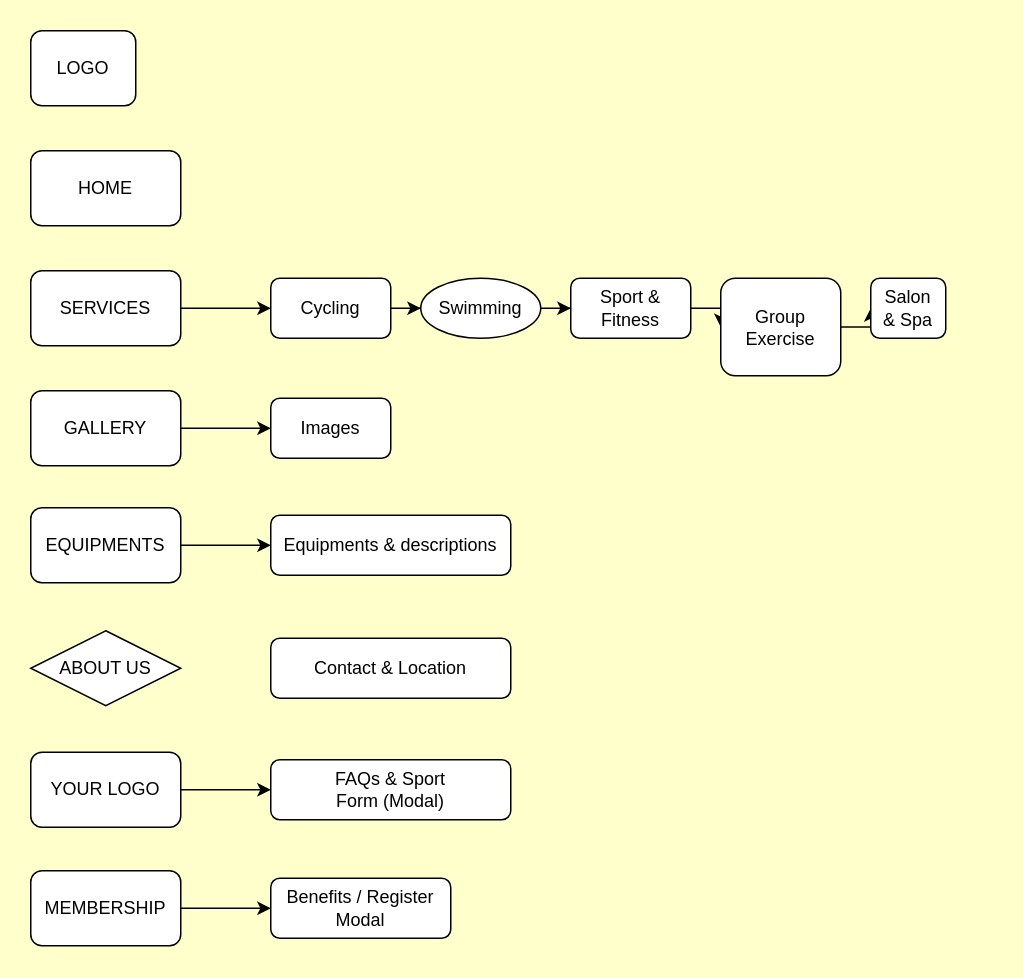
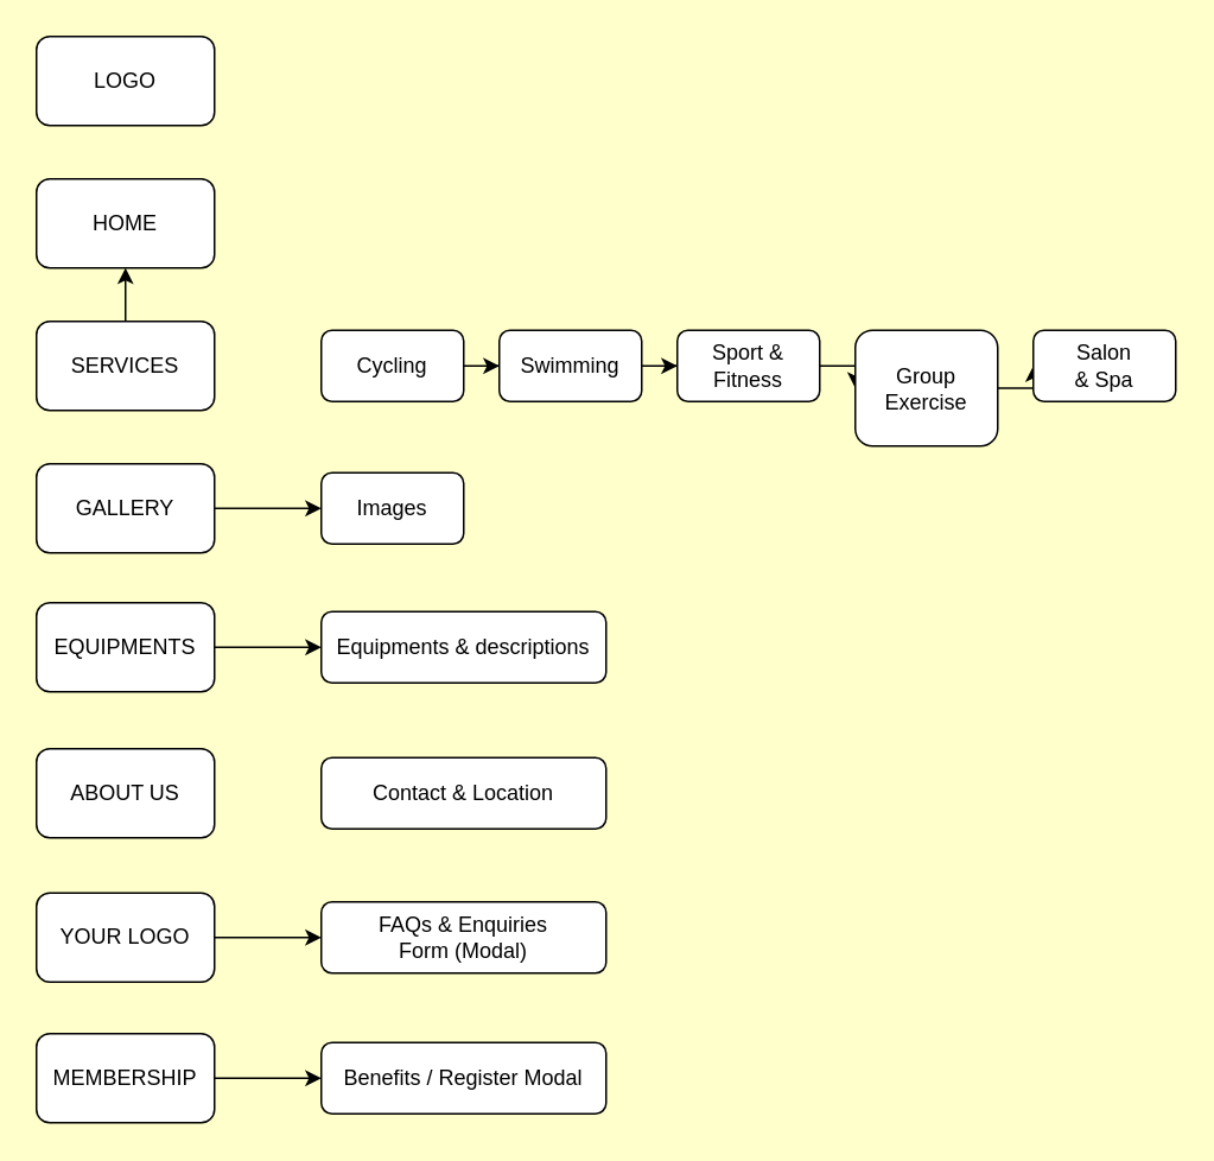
  <mxCell id="0" />
  <mxCell id="1" parent="0" />
- <mxCell id="2" value="LOGO" style="rounded=1;whiteSpace=wrap;html=1;" parent="1" vertex="1"><mxGeometry x="20" y="20" width="70" height="50" as="geometry" /></mxCell>
+ <mxCell id="2" value="LOGO" style="rounded=1;whiteSpace=wrap;html=1;" parent="1" vertex="1"><mxGeometry x="20" y="20" width="100" height="50" as="geometry" /></mxCell>
  <mxCell id="3" value="HOME" style="rounded=1;whiteSpace=wrap;html=1;" parent="1" vertex="1"><mxGeometry x="20" y="100" width="100" height="50" as="geometry" /></mxCell>
- <mxCell id="4" value="" style="edgeStyle=orthogonalEdgeStyle;rounded=0;orthogonalLoop=1;jettySize=auto;html=1;" parent="1" source="5" target="14" edge="1"><mxGeometry relative="1" as="geometry" /></mxCell>
+ <mxCell id="4" value="" style="edgeStyle=orthogonalEdgeStyle;rounded=0;orthogonalLoop=1;jettySize=auto;html=1;" parent="1" source="5" target="3" edge="1"><mxGeometry relative="1" as="geometry" /></mxCell>
  <mxCell id="5" value="SERVICES" style="rounded=1;whiteSpace=wrap;html=1;" parent="1" vertex="1"><mxGeometry x="20" y="180" width="100" height="50" as="geometry" /></mxCell>
  <mxCell id="6" value="" style="edgeStyle=orthogonalEdgeStyle;rounded=0;orthogonalLoop=1;jettySize=auto;html=1;" parent="1" source="7" edge="1"><mxGeometry relative="1" as="geometry"><mxPoint x="180" y="285" as="targetPoint" /></mxGeometry></mxCell>
  <mxCell id="7" value="GALLERY" style="rounded=1;whiteSpace=wrap;html=1;" parent="1" vertex="1"><mxGeometry x="20" y="260" width="100" height="50" as="geometry" /></mxCell>
  <mxCell id="8" value="" style="edgeStyle=orthogonalEdgeStyle;rounded=0;orthogonalLoop=1;jettySize=auto;html=1;" parent="1" source="9" target="23" edge="1"><mxGeometry relative="1" as="geometry" /></mxCell>
  <mxCell id="9" value="YOUR LOGO" style="rounded=1;whiteSpace=wrap;html=1;" parent="1" vertex="1"><mxGeometry x="20" y="501" width="100" height="50" as="geometry" /></mxCell>
- <mxCell id="10" value="ABOUT US" style="rhombus;whiteSpace=wrap;html=1;" parent="1" vertex="1"><mxGeometry x="20" y="420" width="100" height="50" as="geometry" /></mxCell>
+ <mxCell id="10" value="ABOUT US" style="rounded=1;whiteSpace=wrap;html=1;" parent="1" vertex="1"><mxGeometry x="20" y="420" width="100" height="50" as="geometry" /></mxCell>
  <mxCell id="11" value="" style="edgeStyle=orthogonalEdgeStyle;rounded=0;orthogonalLoop=1;jettySize=auto;html=1;" parent="1" source="12" target="28" edge="1"><mxGeometry relative="1" as="geometry" /></mxCell>
  <mxCell id="12" value="MEMBERSHIP" style="rounded=1;whiteSpace=wrap;html=1;" parent="1" vertex="1"><mxGeometry x="20" y="580" width="100" height="50" as="geometry" /></mxCell>
  <mxCell id="13" value="" style="edgeStyle=orthogonalEdgeStyle;rounded=0;orthogonalLoop=1;jettySize=auto;html=1;" parent="1" source="14" target="16" edge="1"><mxGeometry relative="1" as="geometry" /></mxCell>
  <mxCell id="14" value="Cycling" style="rounded=1;whiteSpace=wrap;html=1;" parent="1" vertex="1"><mxGeometry x="180" y="185" width="80" height="40" as="geometry" /></mxCell>
  <mxCell id="15" value="" style="edgeStyle=orthogonalEdgeStyle;rounded=0;orthogonalLoop=1;jettySize=auto;html=1;" parent="1" source="16" target="18" edge="1"><mxGeometry relative="1" as="geometry" /></mxCell>
- <mxCell id="16" value="Swimming" style="ellipse;whiteSpace=wrap;html=1;" parent="1" vertex="1"><mxGeometry x="280" y="185" width="80" height="40" as="geometry" /></mxCell>
+ <mxCell id="16" value="Swimming" style="rounded=1;whiteSpace=wrap;html=1;" parent="1" vertex="1"><mxGeometry x="280" y="185" width="80" height="40" as="geometry" /></mxCell>
  <mxCell id="17" value="" style="edgeStyle=orthogonalEdgeStyle;rounded=0;orthogonalLoop=1;jettySize=auto;html=1;" parent="1" source="18" target="20" edge="1"><mxGeometry relative="1" as="geometry" /></mxCell>
  <mxCell id="18" value="Sport &amp;amp;&lt;br&gt;Fitness" style="rounded=1;whiteSpace=wrap;html=1;" parent="1" vertex="1"><mxGeometry x="380" y="185" width="80" height="40" as="geometry" /></mxCell>
  <mxCell id="19" value="" style="edgeStyle=orthogonalEdgeStyle;rounded=0;orthogonalLoop=1;jettySize=auto;html=1;" parent="1" source="20" target="21" edge="1"><mxGeometry relative="1" as="geometry" /></mxCell>
  <mxCell id="20" value="Group&lt;br&gt;Exercise" style="rounded=1;whiteSpace=wrap;html=1;" parent="1" vertex="1"><mxGeometry x="480" y="185" width="80" height="65" as="geometry" /></mxCell>
- <mxCell id="21" value="Salon&lt;br&gt;&amp;amp; Spa" style="rounded=1;whiteSpace=wrap;html=1;" parent="1" vertex="1"><mxGeometry x="580" y="185" width="50" height="40" as="geometry" /></mxCell>
+ <mxCell id="21" value="Salon&lt;br&gt;&amp;amp; Spa" style="rounded=1;whiteSpace=wrap;html=1;" parent="1" vertex="1"><mxGeometry x="580" y="185" width="80" height="40" as="geometry" /></mxCell>
  <mxCell id="22" value="Images" style="rounded=1;whiteSpace=wrap;html=1;" parent="1" vertex="1"><mxGeometry x="180" y="265" width="80" height="40" as="geometry" /></mxCell>
- <mxCell id="23" value="FAQs &amp;amp; Sport &lt;br&gt;Form (Modal)" style="rounded=1;whiteSpace=wrap;html=1;" parent="1" vertex="1"><mxGeometry x="180" y="506" width="160" height="40" as="geometry" /></mxCell>
+ <mxCell id="23" value="FAQs &amp;amp; Enquiries &lt;br&gt;Form (Modal)" style="rounded=1;whiteSpace=wrap;html=1;" parent="1" vertex="1"><mxGeometry x="180" y="506" width="160" height="40" as="geometry" /></mxCell>
  <mxCell id="24" value="Contact &amp;amp; Location" style="rounded=1;whiteSpace=wrap;html=1;" parent="1" vertex="1"><mxGeometry x="180" y="425" width="160" height="40" as="geometry" /></mxCell>
  <mxCell id="25" value="" style="edgeStyle=orthogonalEdgeStyle;rounded=0;orthogonalLoop=1;jettySize=auto;html=1;" parent="1" source="26" target="27" edge="1"><mxGeometry relative="1" as="geometry" /></mxCell>
  <mxCell id="26" value="EQUIPMENTS" style="rounded=1;whiteSpace=wrap;html=1;" parent="1" vertex="1"><mxGeometry x="20" y="338" width="100" height="50" as="geometry" /></mxCell>
  <mxCell id="27" value="Equipments &amp;amp; descriptions" style="rounded=1;whiteSpace=wrap;html=1;" parent="1" vertex="1"><mxGeometry x="180" y="343" width="160" height="40" as="geometry" /></mxCell>
- <mxCell id="28" value="Benefits / Register Modal" style="rounded=1;whiteSpace=wrap;html=1;" parent="1" vertex="1"><mxGeometry x="180" y="585" width="120" height="40" as="geometry" /></mxCell>
+ <mxCell id="28" value="Benefits / Register Modal" style="rounded=1;whiteSpace=wrap;html=1;" parent="1" vertex="1"><mxGeometry x="180" y="585" width="160" height="40" as="geometry" /></mxCell>
